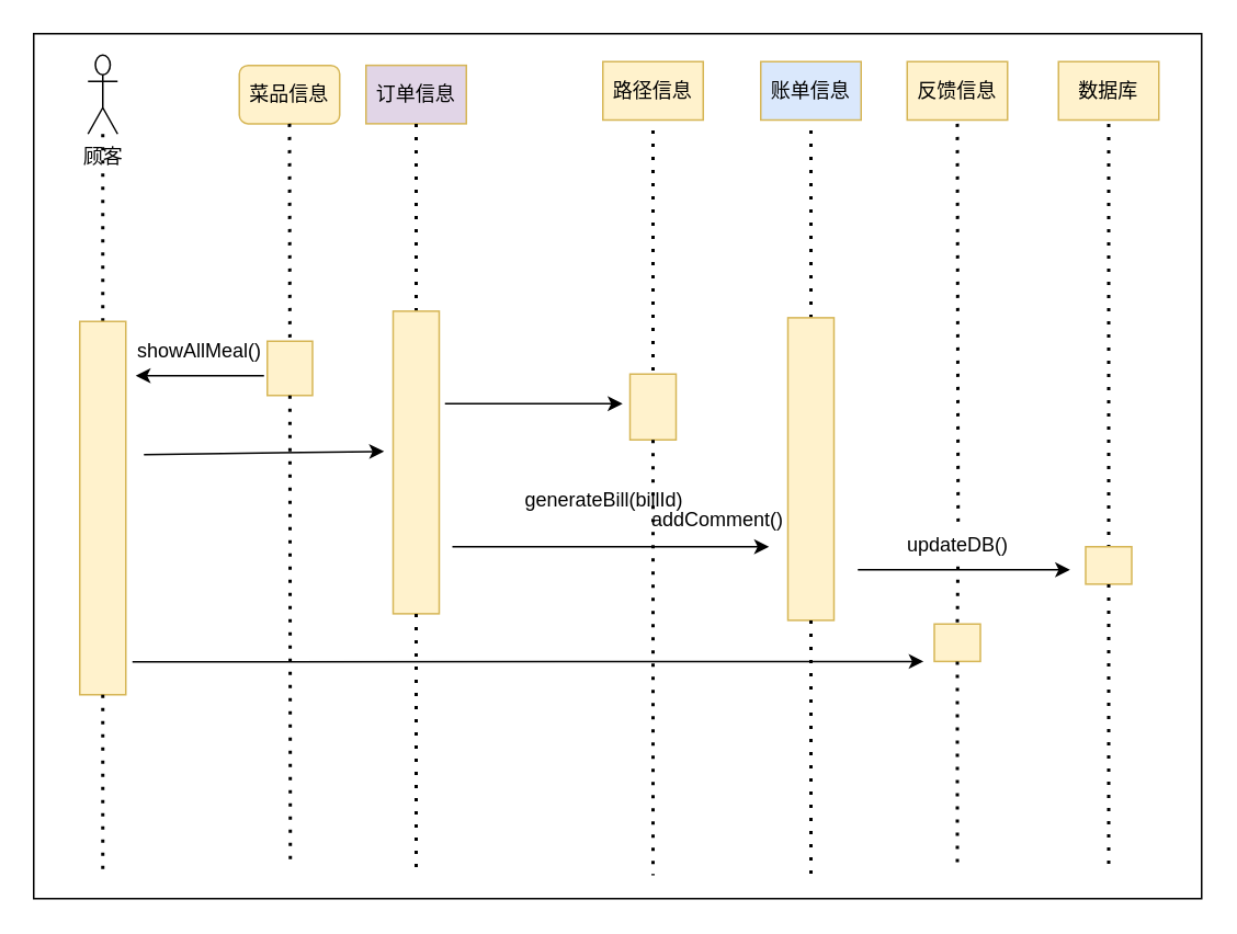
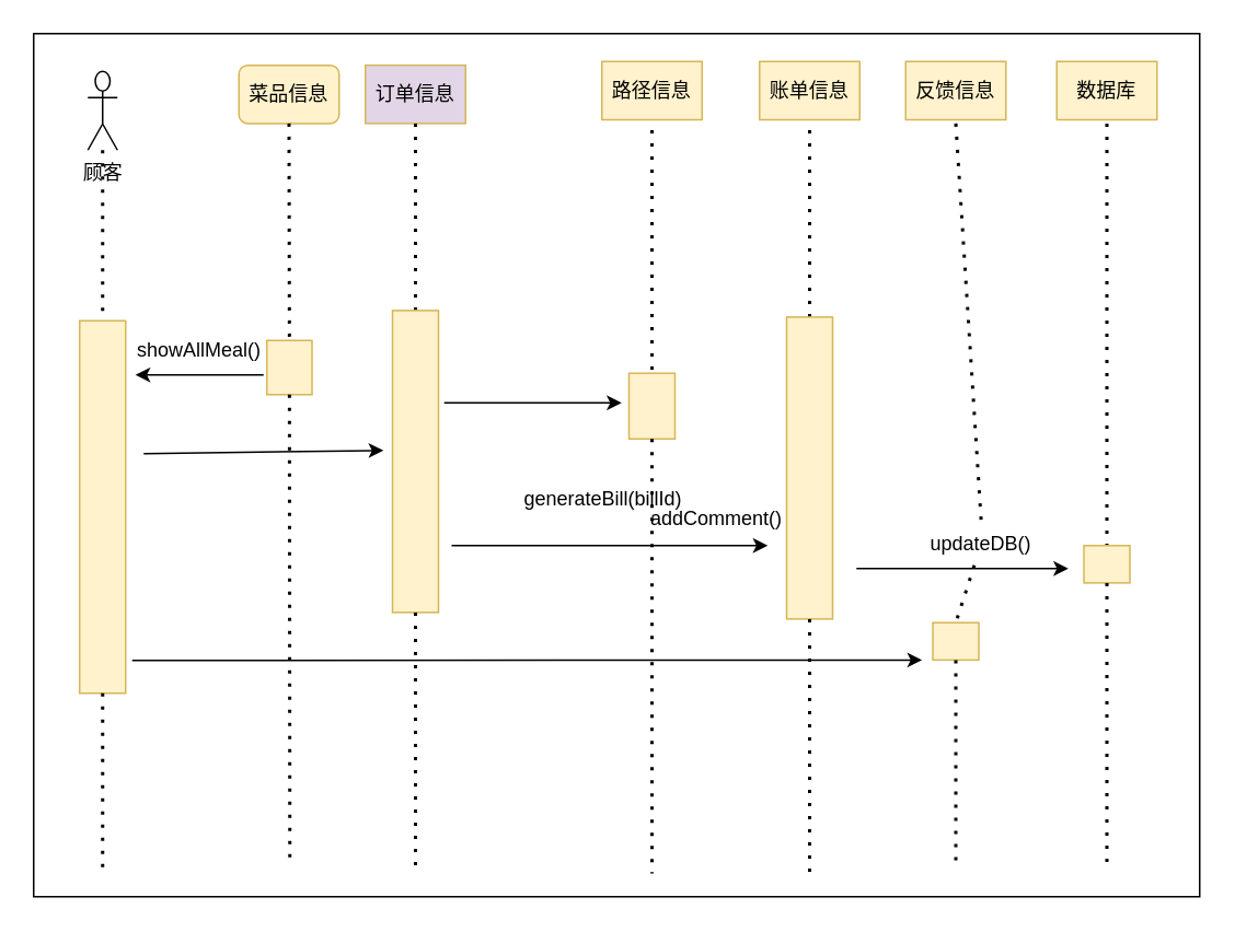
  <mxCell id="0" />
  <mxCell id="1" parent="0" />
  <mxCell id="2" value="" style="rounded=0;whiteSpace=wrap;html=1;" vertex="1" parent="1"><mxGeometry x="20" y="20" width="710" height="526" as="geometry" /></mxCell>
- <mxCell id="3" value="顾客" style="shape=umlActor;verticalLabelPosition=bottom;verticalAlign=top;html=1;outlineConnect=0;" vertex="1" parent="1"><mxGeometry x="53" y="33" width="18" height="48" as="geometry" /></mxCell>
+ <mxCell id="3" value="顾客" style="shape=umlActor;verticalLabelPosition=bottom;verticalAlign=top;html=1;outlineConnect=0;" vertex="1" parent="1"><mxGeometry x="53" y="43" width="18" height="48" as="geometry" /></mxCell>
  <mxCell id="4" value="菜品信息" style="whiteSpace=wrap;html=1;fillColor=#fff2cc;strokeColor=#d6b656;rounded=1;" vertex="1" parent="1"><mxGeometry x="145" y="39.25" width="61" height="35.5" as="geometry" /></mxCell>
  <mxCell id="5" value="订单信息" style="rounded=0;whiteSpace=wrap;html=1;fillColor=#e1d5e7;strokeColor=#d6b656;" vertex="1" parent="1"><mxGeometry x="222" y="39.25" width="61" height="35.5" as="geometry" /></mxCell>
  <mxCell id="6" value="路径信息" style="rounded=0;whiteSpace=wrap;html=1;fillColor=#fff2cc;strokeColor=#d6b656;" vertex="1" parent="1"><mxGeometry x="366" y="37" width="61" height="35.5" as="geometry" /></mxCell>
- <mxCell id="7" value="账单信息" style="rounded=0;whiteSpace=wrap;html=1;fillColor=#dae8fc;strokeColor=#d6b656;" vertex="1" parent="1"><mxGeometry x="462" y="37" width="61" height="35.5" as="geometry" /></mxCell>
+ <mxCell id="7" value="账单信息" style="rounded=0;whiteSpace=wrap;html=1;fillColor=#fff2cc;strokeColor=#d6b656;" vertex="1" parent="1"><mxGeometry x="462" y="37" width="61" height="35.5" as="geometry" /></mxCell>
  <mxCell id="8" value="反馈信息" style="rounded=0;whiteSpace=wrap;html=1;fillColor=#fff2cc;strokeColor=#d6b656;" vertex="1" parent="1"><mxGeometry x="551" y="37" width="61" height="35.5" as="geometry" /></mxCell>
  <mxCell id="9" value="" style="endArrow=none;dashed=1;html=1;dashPattern=1 3;strokeWidth=2;rounded=0;entryX=0.5;entryY=0;entryDx=0;entryDy=0;" edge="1" parent="1" source="3" target="10"><mxGeometry width="50" height="50" relative="1" as="geometry"><mxPoint x="64" y="153" as="sourcePoint" /><mxPoint x="44.583" y="209" as="targetPoint" /></mxGeometry></mxCell>
  <mxCell id="10" value="" style="rounded=0;whiteSpace=wrap;html=1;fillColor=#fff2cc;strokeColor=#d6b656;" vertex="1" parent="1"><mxGeometry x="48" y="195" width="28" height="227" as="geometry" /></mxCell>
  <mxCell id="11" value="" style="endArrow=none;dashed=1;html=1;dashPattern=1 3;strokeWidth=2;rounded=0;exitX=0.5;exitY=1;exitDx=0;exitDy=0;" edge="1" parent="1" source="10"><mxGeometry width="50" height="50" relative="1" as="geometry"><mxPoint x="57" y="437" as="sourcePoint" /><mxPoint x="62" y="534" as="targetPoint" /></mxGeometry></mxCell>
  <mxCell id="12" value="" style="endArrow=none;dashed=1;html=1;dashPattern=1 3;strokeWidth=2;rounded=0;entryX=0.5;entryY=0;entryDx=0;entryDy=0;exitX=0.5;exitY=1;exitDx=0;exitDy=0;" edge="1" parent="1" target="13" source="4"><mxGeometry width="50" height="50" relative="1" as="geometry"><mxPoint x="175.5" y="93" as="sourcePoint" /><mxPoint x="158.083" y="221" as="targetPoint" /></mxGeometry></mxCell>
  <mxCell id="13" value="" style="rounded=0;whiteSpace=wrap;html=1;fillColor=#fff2cc;strokeColor=#d6b656;" vertex="1" parent="1"><mxGeometry x="162" y="207" width="27.5" height="33" as="geometry" /></mxCell>
  <mxCell id="14" value="" style="endArrow=none;dashed=1;html=1;dashPattern=1 3;strokeWidth=2;rounded=0;exitX=0.5;exitY=1;exitDx=0;exitDy=0;" edge="1" parent="1" source="13"><mxGeometry width="50" height="50" relative="1" as="geometry"><mxPoint x="159.5" y="449" as="sourcePoint" /><mxPoint x="176" y="524" as="targetPoint" /></mxGeometry></mxCell>
  <mxCell id="15" value="" style="endArrow=none;dashed=1;html=1;dashPattern=1 3;strokeWidth=2;rounded=0;entryX=0.5;entryY=0;entryDx=0;entryDy=0;" edge="1" parent="1" target="16"><mxGeometry width="50" height="50" relative="1" as="geometry"><mxPoint x="252.5" y="74.75" as="sourcePoint" /><mxPoint x="235.083" y="202.75" as="targetPoint" /></mxGeometry></mxCell>
  <mxCell id="16" value="" style="rounded=0;whiteSpace=wrap;html=1;fillColor=#fff2cc;strokeColor=#d6b656;" vertex="1" parent="1"><mxGeometry x="238.5" y="188.75" width="28" height="184" as="geometry" /></mxCell>
  <mxCell id="17" value="" style="endArrow=none;dashed=1;html=1;dashPattern=1 3;strokeWidth=2;rounded=0;exitX=0.5;exitY=1;exitDx=0;exitDy=0;" edge="1" parent="1" source="16"><mxGeometry width="50" height="50" relative="1" as="geometry"><mxPoint x="247.5" y="430.75" as="sourcePoint" /><mxPoint x="252.5" y="527.75" as="targetPoint" /></mxGeometry></mxCell>
  <mxCell id="18" value="" style="endArrow=none;dashed=1;html=1;dashPattern=1 3;strokeWidth=2;rounded=0;entryX=0.5;entryY=0;entryDx=0;entryDy=0;" edge="1" parent="1" target="19"><mxGeometry width="50" height="50" relative="1" as="geometry"><mxPoint x="396.5" y="78.75" as="sourcePoint" /><mxPoint x="379.083" y="206.75" as="targetPoint" /></mxGeometry></mxCell>
  <mxCell id="19" value="" style="rounded=0;whiteSpace=wrap;html=1;fillColor=#fff2cc;strokeColor=#d6b656;" vertex="1" parent="1"><mxGeometry x="382.5" y="227" width="28" height="40" as="geometry" /></mxCell>
  <mxCell id="20" value="" style="endArrow=none;dashed=1;html=1;dashPattern=1 3;strokeWidth=2;rounded=0;exitX=0.5;exitY=1;exitDx=0;exitDy=0;" edge="1" parent="1" source="19"><mxGeometry width="50" height="50" relative="1" as="geometry"><mxPoint x="391.5" y="434.75" as="sourcePoint" /><mxPoint x="396.5" y="531.75" as="targetPoint" /></mxGeometry></mxCell>
  <mxCell id="21" value="" style="endArrow=none;dashed=1;html=1;dashPattern=1 3;strokeWidth=2;rounded=0;entryX=0.5;entryY=0;entryDx=0;entryDy=0;" edge="1" parent="1" target="22"><mxGeometry width="50" height="50" relative="1" as="geometry"><mxPoint x="492.5" y="78.75" as="sourcePoint" /><mxPoint x="475.083" y="206.75" as="targetPoint" /></mxGeometry></mxCell>
  <mxCell id="22" value="" style="rounded=0;whiteSpace=wrap;html=1;fillColor=#fff2cc;strokeColor=#d6b656;" vertex="1" parent="1"><mxGeometry x="478.5" y="192.75" width="28" height="184" as="geometry" /></mxCell>
  <mxCell id="23" value="" style="endArrow=none;dashed=1;html=1;dashPattern=1 3;strokeWidth=2;rounded=0;exitX=0.5;exitY=1;exitDx=0;exitDy=0;" edge="1" parent="1" source="22"><mxGeometry width="50" height="50" relative="1" as="geometry"><mxPoint x="487.5" y="434.75" as="sourcePoint" /><mxPoint x="492.5" y="531.75" as="targetPoint" /></mxGeometry></mxCell>
  <mxCell id="24" value="" style="endArrow=none;dashed=1;html=1;dashPattern=1 3;strokeWidth=2;rounded=0;entryX=0.5;entryY=0;entryDx=0;entryDy=0;startArrow=none;" edge="1" parent="1" target="25" source="40"><mxGeometry width="50" height="50" relative="1" as="geometry"><mxPoint x="581.5" y="74.75" as="sourcePoint" /><mxPoint x="564.083" y="202.75" as="targetPoint" /></mxGeometry></mxCell>
  <mxCell id="25" value="" style="rounded=0;whiteSpace=wrap;html=1;fillColor=#fff2cc;strokeColor=#d6b656;" vertex="1" parent="1"><mxGeometry x="567.5" y="379" width="28" height="22.75" as="geometry" /></mxCell>
  <mxCell id="26" value="" style="endArrow=none;dashed=1;html=1;dashPattern=1 3;strokeWidth=2;rounded=0;exitX=0.5;exitY=1;exitDx=0;exitDy=0;" edge="1" parent="1" source="25"><mxGeometry width="50" height="50" relative="1" as="geometry"><mxPoint x="576.5" y="430.75" as="sourcePoint" /><mxPoint x="581.5" y="527.75" as="targetPoint" /></mxGeometry></mxCell>
  <mxCell id="27" value="" style="endArrow=classic;html=1;rounded=0;" edge="1" parent="1"><mxGeometry width="50" height="50" relative="1" as="geometry"><mxPoint x="160" y="228" as="sourcePoint" /><mxPoint x="82" y="228" as="targetPoint" /></mxGeometry></mxCell>
  <mxCell id="28" value="showAllMeal()" style="text;html=1;strokeColor=none;fillColor=none;align=center;verticalAlign=middle;whiteSpace=wrap;rounded=0;" vertex="1" parent="1"><mxGeometry x="91" y="200" width="60" height="26" as="geometry" /></mxCell>
  <mxCell id="29" value="" style="endArrow=classic;html=1;rounded=0;" edge="1" parent="1"><mxGeometry width="50" height="50" relative="1" as="geometry"><mxPoint x="87" y="276" as="sourcePoint" /><mxPoint x="233" y="274" as="targetPoint" /></mxGeometry></mxCell>
  <mxCell id="30" value="" style="endArrow=classic;html=1;rounded=0;" edge="1" parent="1"><mxGeometry width="50" height="50" relative="1" as="geometry"><mxPoint x="270" y="245" as="sourcePoint" /><mxPoint x="378" y="245" as="targetPoint" /></mxGeometry></mxCell>
  <mxCell id="31" value="" style="endArrow=classic;html=1;rounded=0;" edge="1" parent="1"><mxGeometry width="50" height="50" relative="1" as="geometry"><mxPoint x="274.5" y="332" as="sourcePoint" /><mxPoint x="467" y="332" as="targetPoint" /></mxGeometry></mxCell>
  <mxCell id="32" value="generateBill(billId)" style="text;html=1;strokeColor=none;fillColor=none;align=center;verticalAlign=middle;whiteSpace=wrap;rounded=0;" vertex="1" parent="1"><mxGeometry x="337" y="291" width="60" height="26" as="geometry" /></mxCell>
  <mxCell id="33" value="" style="endArrow=classic;html=1;rounded=0;" edge="1" parent="1"><mxGeometry width="50" height="50" relative="1" as="geometry"><mxPoint x="80" y="402" as="sourcePoint" /><mxPoint x="561" y="401.75" as="targetPoint" /></mxGeometry></mxCell>
  <mxCell id="34" value="addComment()" style="text;html=1;strokeColor=none;fillColor=none;align=center;verticalAlign=middle;whiteSpace=wrap;rounded=0;" vertex="1" parent="1"><mxGeometry x="406" y="302.75" width="60" height="26" as="geometry" /></mxCell>
  <mxCell id="35" value="数据库" style="rounded=0;whiteSpace=wrap;html=1;fillColor=#fff2cc;strokeColor=#d6b656;" vertex="1" parent="1"><mxGeometry x="643" y="37" width="61" height="35.5" as="geometry" /></mxCell>
  <mxCell id="36" value="" style="endArrow=none;dashed=1;html=1;dashPattern=1 3;strokeWidth=2;rounded=0;entryX=0.5;entryY=0;entryDx=0;entryDy=0;" edge="1" parent="1" target="37"><mxGeometry width="50" height="50" relative="1" as="geometry"><mxPoint x="673.5" y="74.75" as="sourcePoint" /><mxPoint x="656.083" y="202.75" as="targetPoint" /></mxGeometry></mxCell>
  <mxCell id="37" value="" style="rounded=0;whiteSpace=wrap;html=1;fillColor=#fff2cc;strokeColor=#d6b656;" vertex="1" parent="1"><mxGeometry x="659.5" y="332" width="28" height="22.75" as="geometry" /></mxCell>
  <mxCell id="38" value="" style="endArrow=none;dashed=1;html=1;dashPattern=1 3;strokeWidth=2;rounded=0;exitX=0.5;exitY=1;exitDx=0;exitDy=0;" edge="1" parent="1" source="37"><mxGeometry width="50" height="50" relative="1" as="geometry"><mxPoint x="668.5" y="430.75" as="sourcePoint" /><mxPoint x="673.5" y="527.75" as="targetPoint" /></mxGeometry></mxCell>
  <mxCell id="39" value="" style="endArrow=classic;html=1;rounded=0;" edge="1" parent="1"><mxGeometry width="50" height="50" relative="1" as="geometry"><mxPoint x="521" y="346" as="sourcePoint" /><mxPoint x="650" y="346" as="targetPoint" /></mxGeometry></mxCell>
- <mxCell id="40" value="updateDB()" style="text;html=1;strokeColor=none;fillColor=none;align=center;verticalAlign=middle;whiteSpace=wrap;rounded=0;" vertex="1" parent="1"><mxGeometry x="552" y="318" width="60" height="26" as="geometry" /></mxCell>
+ <mxCell id="40" value="updateDB()" style="text;html=1;strokeColor=none;fillColor=none;align=center;verticalAlign=middle;whiteSpace=wrap;rounded=0;" vertex="1" parent="1"><mxGeometry x="567" y="318" width="60" height="26" as="geometry" /></mxCell>
  <mxCell id="41" value="" style="endArrow=none;dashed=1;html=1;dashPattern=1 3;strokeWidth=2;rounded=0;entryX=0.5;entryY=0;entryDx=0;entryDy=0;" edge="1" parent="1" target="40"><mxGeometry width="50" height="50" relative="1" as="geometry"><mxPoint x="581.5" y="74.75" as="sourcePoint" /><mxPoint x="581.5" y="379" as="targetPoint" /></mxGeometry></mxCell>
